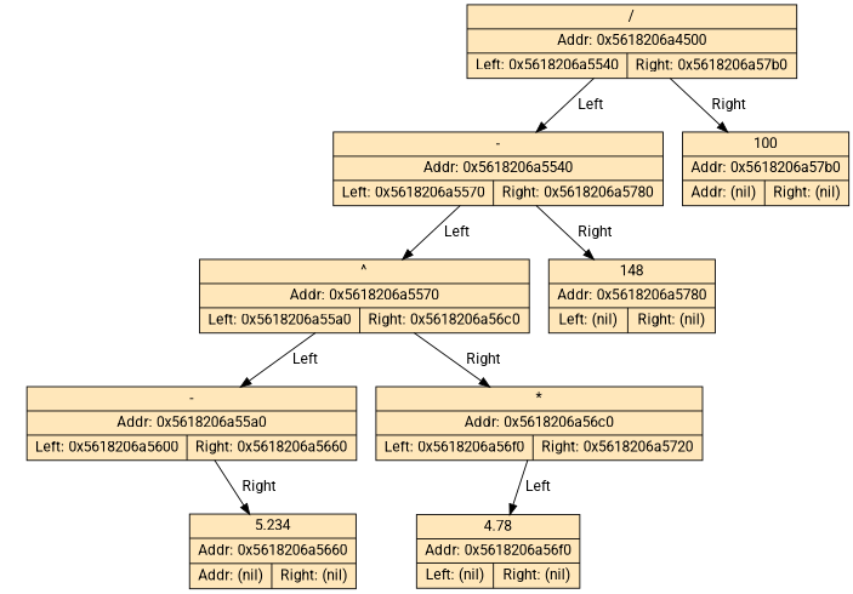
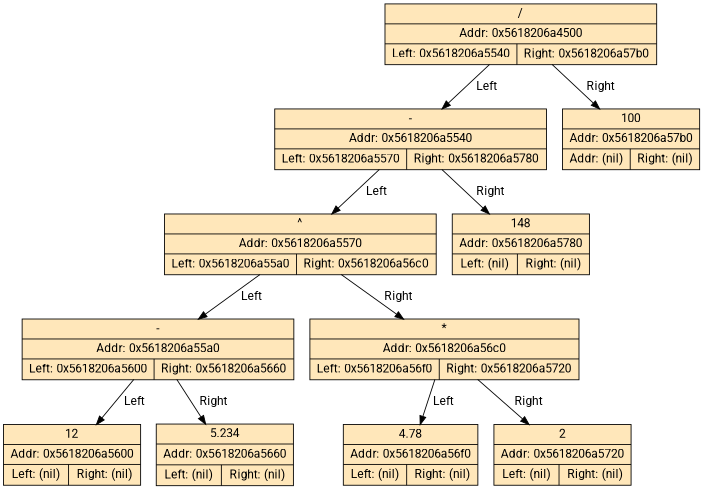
  digraph {
    fontname=Roboto
    node [fillcolor=wheat1 fontname=Roboto shape=record style=filled]
    edge [fontname=Roboto]
    n1 [label=" {/ | Addr: 0x5618206a4500 | {Left: 0x5618206a5540 | Right: 0x5618206a57b0 }}"]
    n2 [label=" {- | Addr: 0x5618206a5540 | {Left: 0x5618206a5570 | Right: 0x5618206a5780 }}"]
    n3 [label=" {100 | Addr: 0x5618206a57b0 | {Addr: (nil) | Right: (nil) }}"]
    n4 [label=" {^ | Addr: 0x5618206a5570 | {Left: 0x5618206a55a0 | Right: 0x5618206a56c0 }}"]
    n5 [label=" {148 | Addr: 0x5618206a5780 | {Left: (nil) | Right: (nil) }}"]
    n6 [label=" {- | Addr: 0x5618206a55a0 | {Left: 0x5618206a5600 | Right: 0x5618206a5660 }}"]
    n7 [label=" {* | Addr: 0x5618206a56c0 | {Left: 0x5618206a56f0 | Right: 0x5618206a5720 }}"]
-   n9 [label=" {5.234 | Addr: 0x5618206a5660 | {Addr: (nil) | Right: (nil) }}"]
+   n8 [label=" {12 | Addr: 0x5618206a5600 | {Left: (nil) | Right: (nil) }}"]
+   n9 [label=" {5.234 | Addr: 0x5618206a5660 | {Left: (nil) | Right: (nil) }}"]
    n10 [label=" {4.78 | Addr: 0x5618206a56f0 | {Left: (nil) | Right: (nil) }}"]
+   n11 [label=" {2 | Addr: 0x5618206a5720 | {Left: (nil) | Right: (nil) }}"]
    n1 -> n2 [label=" Left "]
    n1 -> n3 [label=" Right "]
    n2 -> n4 [label=" Left "]
    n2 -> n5 [label=" Right "]
    n4 -> n6 [label=" Left "]
    n4 -> n7 [label=" Right "]
+   n6 -> n8 [label=" Left "]
    n6 -> n9 [label=" Right "]
    n7 -> n10 [label=" Left "]
+   n7 -> n11 [label=" Right "]
  }
